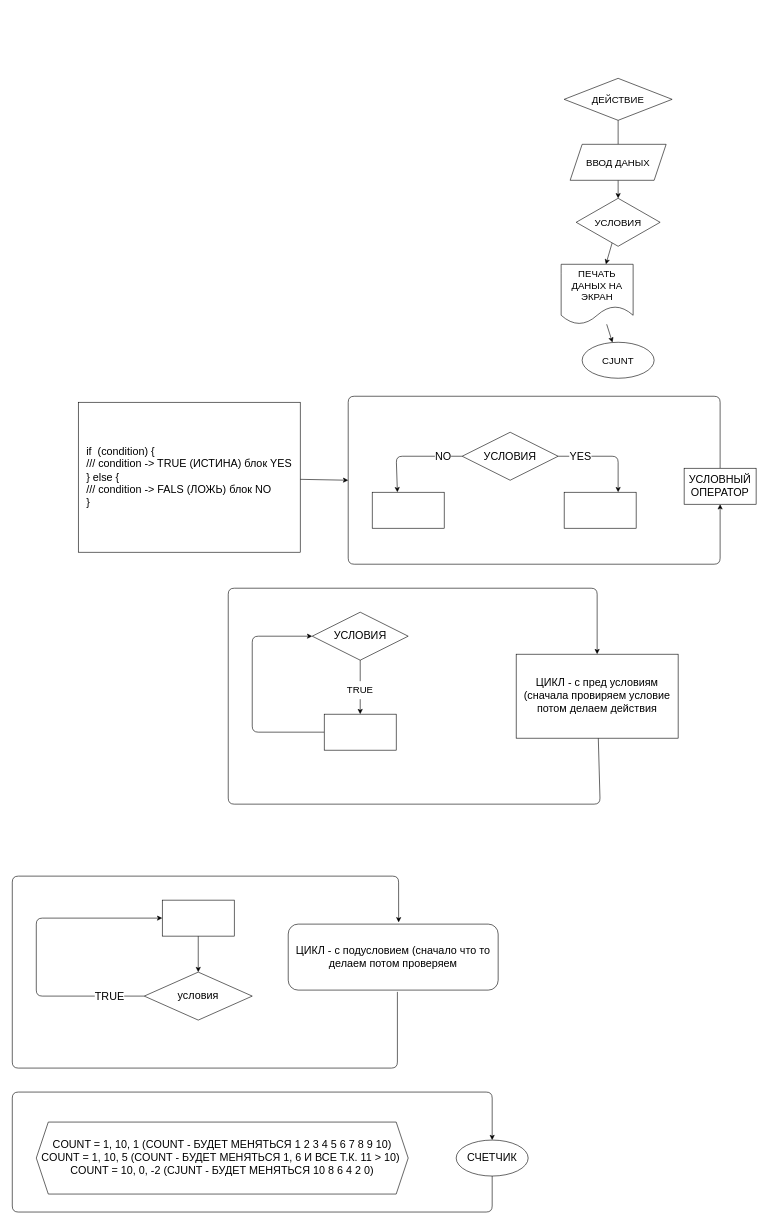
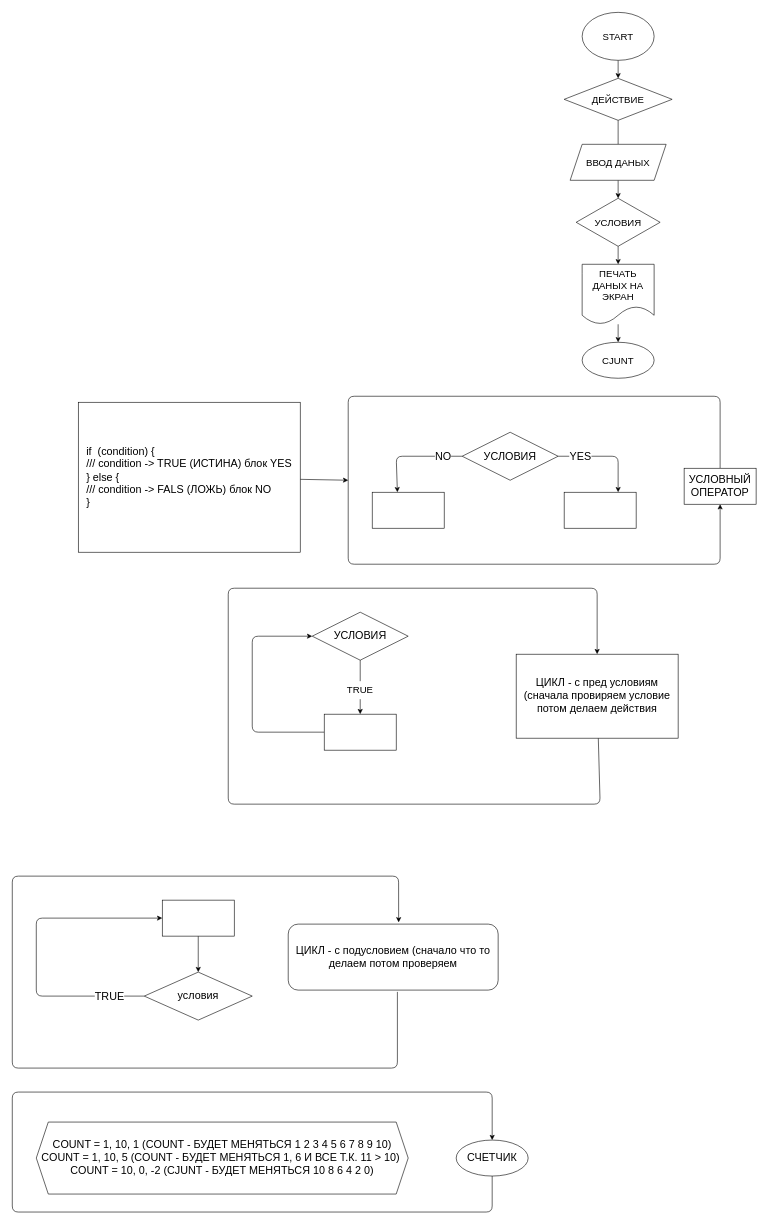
  <mxCell id="0" />
  <mxCell id="1" parent="0" />
+ <mxCell id="2" value="" style="edgeStyle=none;html=1;fontSize=20;" parent="1" source="3" target="5" edge="1"><mxGeometry relative="1" as="geometry" /></mxCell>
+ <mxCell id="3" value="&lt;font size=&quot;3&quot;&gt;START&lt;/font&gt;" style="ellipse;whiteSpace=wrap;html=1;" parent="1" vertex="1"><mxGeometry x="970" y="20" width="120" height="80" as="geometry" /></mxCell>
  <mxCell id="4" value="" style="edgeStyle=none;html=1;fontSize=18;endArrow=none;" parent="1" source="5" target="7" edge="1"><mxGeometry relative="1" as="geometry" /></mxCell>
  <mxCell id="5" value="&lt;font size=&quot;3&quot;&gt;ДЕЙСТВИЕ&lt;/font&gt;" style="rhombus;whiteSpace=wrap;html=1;" parent="1" vertex="1"><mxGeometry x="940" y="130" width="180" height="70" as="geometry" /></mxCell>
  <mxCell id="6" value="" style="edgeStyle=none;html=1;fontSize=18;" parent="1" source="7" target="12" edge="1"><mxGeometry relative="1" as="geometry" /></mxCell>
  <mxCell id="7" value="&lt;font size=&quot;3&quot;&gt;ВВОД ДАНЫХ&lt;/font&gt;" style="shape=parallelogram;perimeter=parallelogramPerimeter;whiteSpace=wrap;html=1;fixedSize=1;" parent="1" vertex="1"><mxGeometry x="950" y="240" width="160" height="60" as="geometry" /></mxCell>
  <mxCell id="8" value="" style="edgeStyle=none;html=1;fontSize=18;" parent="1" source="9" target="10" edge="1"><mxGeometry relative="1" as="geometry" /></mxCell>
- <mxCell id="9" value="&lt;font size=&quot;3&quot;&gt;ПЕЧАТЬ ДАНЫХ НА ЭКРАН&lt;/font&gt;" style="shape=document;whiteSpace=wrap;html=1;boundedLbl=1;" parent="1" vertex="1"><mxGeometry x="935" y="440" width="120" height="100" as="geometry" /></mxCell>
+ <mxCell id="9" value="&lt;font size=&quot;3&quot;&gt;ПЕЧАТЬ ДАНЫХ НА ЭКРАН&lt;/font&gt;" style="shape=document;whiteSpace=wrap;html=1;boundedLbl=1;" parent="1" vertex="1"><mxGeometry x="970" y="440" width="120" height="100" as="geometry" /></mxCell>
  <mxCell id="10" value="&lt;font size=&quot;3&quot;&gt;CJUNT&lt;/font&gt;" style="ellipse;whiteSpace=wrap;html=1;" parent="1" vertex="1"><mxGeometry x="970" y="570" width="120" height="60" as="geometry" /></mxCell>
  <mxCell id="11" value="" style="edgeStyle=none;html=1;fontSize=18;" parent="1" source="12" target="9" edge="1"><mxGeometry relative="1" as="geometry" /></mxCell>
  <mxCell id="12" value="&lt;font size=&quot;3&quot;&gt;УСЛОВИЯ&lt;/font&gt;" style="rhombus;whiteSpace=wrap;html=1;" parent="1" vertex="1"><mxGeometry x="960" y="330" width="140" height="80" as="geometry" /></mxCell>
  <mxCell id="13" value="" style="edgeStyle=none;html=1;fontSize=18;entryX=0.75;entryY=0;entryDx=0;entryDy=0;" parent="1" source="17" target="18" edge="1"><mxGeometry relative="1" as="geometry"><Array as="points"><mxPoint x="1030" y="760" /></Array></mxGeometry></mxCell>
  <mxCell id="14" value="YES" style="edgeLabel;html=1;align=center;verticalAlign=middle;resizable=0;points=[];fontSize=18;" parent="13" vertex="1" connectable="0"><mxGeometry x="-0.55" y="1" relative="1" as="geometry"><mxPoint as="offset" /></mxGeometry></mxCell>
  <mxCell id="15" value="" style="edgeStyle=none;html=1;fontSize=18;entryX=0.35;entryY=0;entryDx=0;entryDy=0;entryPerimeter=0;" parent="1" source="17" target="19" edge="1"><mxGeometry relative="1" as="geometry"><Array as="points"><mxPoint y="760" x="660" /></Array></mxGeometry></mxCell>
  <mxCell id="16" value="NO" style="edgeLabel;html=1;align=center;verticalAlign=middle;resizable=0;points=[];fontSize=18;" parent="15" vertex="1" connectable="0"><mxGeometry x="-0.612" y="-1" relative="1" as="geometry"><mxPoint as="offset" /></mxGeometry></mxCell>
  <mxCell id="17" value="УСЛОВИЯ" style="rhombus;whiteSpace=wrap;html=1;fontSize=18;" parent="1" vertex="1"><mxGeometry x="770" y="720" width="160" height="80" as="geometry" /></mxCell>
  <mxCell id="18" value="" style="whiteSpace=wrap;html=1;fontSize=18;" parent="1" vertex="1"><mxGeometry x="940" y="820" width="120" height="60" as="geometry" /></mxCell>
  <mxCell id="19" value="" style="whiteSpace=wrap;html=1;fontSize=18;" parent="1" vertex="1"><mxGeometry x="620" y="820" width="120" height="60" as="geometry" /></mxCell>
  <mxCell id="20" value="" style="edgeStyle=none;html=1;fontSize=18;" parent="1" source="21" edge="1"><mxGeometry relative="1" as="geometry"><mxPoint x="1200" y="840" as="targetPoint" /><Array as="points"><mxPoint x="1200" y="660" /><mxPoint x="580" y="660" /><mxPoint x="580" y="940" /><mxPoint x="1200" y="940" /></Array></mxGeometry></mxCell>
  <mxCell id="21" value="УСЛОВНЫЙ&lt;br&gt;ОПЕРАТОР" style="rounded=0;whiteSpace=wrap;html=1;fontSize=18;" parent="1" vertex="1"><mxGeometry x="1140" y="780" width="120" height="60" as="geometry" /></mxCell>
  <mxCell id="22" value="" style="edgeStyle=none;html=1;fontSize=18;" parent="1" source="23" edge="1"><mxGeometry relative="1" as="geometry"><mxPoint x="580" y="800" as="targetPoint" /></mxGeometry></mxCell>
  <mxCell id="23" value="&lt;div style=&quot;text-align: justify&quot;&gt;&lt;span&gt;if&amp;nbsp; (condition) {&lt;/span&gt;&lt;/div&gt;&lt;div style=&quot;text-align: justify&quot;&gt;&lt;span&gt;/// condition -&amp;gt; TRUE (ИСТИНА) блок YES&lt;/span&gt;&lt;/div&gt;&lt;div style=&quot;text-align: justify&quot;&gt;&lt;span&gt;} else {&lt;/span&gt;&lt;/div&gt;&lt;div style=&quot;text-align: justify&quot;&gt;&lt;span&gt;/// condition -&amp;gt; FALS (ЛОЖЬ) блок NO&lt;/span&gt;&lt;/div&gt;&lt;div style=&quot;text-align: justify&quot;&gt;&lt;span&gt;}&lt;/span&gt;&lt;/div&gt;" style="rounded=0;whiteSpace=wrap;html=1;fontSize=18;align=center;" parent="1" vertex="1"><mxGeometry x="130" y="670" width="370" height="250" as="geometry" /></mxCell>
  <mxCell id="24" value="" style="edgeStyle=none;html=1;startArrow=none;" edge="1" parent="1" source="28" target="27"><mxGeometry relative="1" as="geometry" /></mxCell>
  <mxCell id="25" value="УСЛОВИЯ" style="rhombus;whiteSpace=wrap;html=1;fontSize=18;" vertex="1" parent="1"><mxGeometry x="520" y="1020" width="160" height="80" as="geometry" /></mxCell>
  <mxCell id="26" value="" style="edgeStyle=none;html=1;fontSize=18;entryX=0;entryY=0.5;entryDx=0;entryDy=0;" edge="1" parent="1" source="27" target="25"><mxGeometry relative="1" as="geometry"><mxPoint x="600" y="1210" as="targetPoint" /><Array as="points"><mxPoint x="420" y="1220" /><mxPoint x="420" y="1060" /></Array></mxGeometry></mxCell>
  <mxCell id="27" value="" style="whiteSpace=wrap;html=1;fontSize=18;" vertex="1" parent="1"><mxGeometry x="540" y="1190" width="120" height="60" as="geometry" /></mxCell>
  <mxCell id="28" value="&lt;font size=&quot;3&quot;&gt;TRUE&lt;/font&gt;" style="text;html=1;strokeColor=none;fillColor=none;align=center;verticalAlign=middle;whiteSpace=wrap;rounded=0;" vertex="1" parent="1"><mxGeometry x="570" y="1135" width="60" height="30" as="geometry" /></mxCell>
  <mxCell id="29" value="" style="edgeStyle=none;html=1;endArrow=none;" edge="1" parent="1" source="25" target="28"><mxGeometry relative="1" as="geometry"><mxPoint x="740" y="1090" as="sourcePoint" /><mxPoint x="740" y="1180" as="targetPoint" /></mxGeometry></mxCell>
  <mxCell id="30" value="" style="edgeStyle=none;html=1;fontSize=18;entryX=0.5;entryY=0;entryDx=0;entryDy=0;" edge="1" parent="1" source="31" target="31"><mxGeometry relative="1" as="geometry"><mxPoint x="980" y="980" as="targetPoint" /><Array as="points"><mxPoint x="1000" y="1340" /><mxPoint x="380" y="1340" /><mxPoint x="380" y="980" /><mxPoint x="995" y="980" /></Array></mxGeometry></mxCell>
  <mxCell id="31" value="ЦИКЛ - с пред условиям (сначала провиряем условие потом делаем действия" style="rounded=0;whiteSpace=wrap;html=1;fontSize=18;" vertex="1" parent="1"><mxGeometry x="860" y="1090" width="270" height="140" as="geometry" /></mxCell>
  <mxCell id="32" value="" style="edgeStyle=none;html=1;fontSize=18;" edge="1" parent="1" source="33" target="36"><mxGeometry relative="1" as="geometry" /></mxCell>
  <mxCell id="33" value="" style="rounded=0;whiteSpace=wrap;html=1;fontSize=18;" vertex="1" parent="1"><mxGeometry x="270" y="1500" width="120" height="60" as="geometry" /></mxCell>
  <mxCell id="34" value="" style="edgeStyle=none;html=1;fontSize=18;entryX=0;entryY=0.5;entryDx=0;entryDy=0;" edge="1" parent="1" source="36" target="33"><mxGeometry relative="1" as="geometry"><mxPoint x="50" y="1435" as="targetPoint" /><Array as="points"><mxPoint x="60" y="1660" /><mxPoint x="60" y="1530" /></Array></mxGeometry></mxCell>
  <mxCell id="35" value="TRUE" style="edgeLabel;html=1;align=center;verticalAlign=middle;resizable=0;points=[];fontSize=18;" vertex="1" connectable="0" parent="34"><mxGeometry x="-0.727" y="2" relative="1" as="geometry"><mxPoint x="12" y="-2" as="offset" /></mxGeometry></mxCell>
  <mxCell id="36" value="условия" style="rhombus;whiteSpace=wrap;html=1;fontSize=18;rounded=0;" vertex="1" parent="1"><mxGeometry x="240" y="1620" width="180" height="80" as="geometry" /></mxCell>
  <mxCell id="37" value="ЦИКЛ - с подусловием (сначало что то делаем потом проверяем" style="rounded=1;whiteSpace=wrap;html=1;fontSize=18;" vertex="1" parent="1"><mxGeometry x="480" y="1540" width="350" height="110" as="geometry" /></mxCell>
  <mxCell id="38" value="COUNT = 1, 10, 1 (COUNT - БУДЕТ МЕНЯТЬСЯ 1 2 3 4 5 6 7 8 9 10)&lt;br&gt;COUNT = 1, 10, 5 (COUNT - БУДЕТ МЕНЯТЬСЯ 1, 6 И ВСЕ Т.К. 11 &amp;gt; 10)&amp;nbsp;&lt;br&gt;COUNT = 10, 0, -2 (CJUNT - БУДЕТ МЕНЯТЬСЯ 10 8 6 4 2 0)" style="shape=hexagon;perimeter=hexagonPerimeter2;whiteSpace=wrap;html=1;fixedSize=1;fontSize=18;" vertex="1" parent="1"><mxGeometry x="60" y="1870" width="620" height="120" as="geometry" /></mxCell>
  <mxCell id="39" value="" style="endArrow=classic;html=1;fontSize=18;exitX=0.52;exitY=1.027;exitDx=0;exitDy=0;exitPerimeter=0;entryX=0.526;entryY=-0.027;entryDx=0;entryDy=0;entryPerimeter=0;" edge="1" parent="1" source="37" target="37"><mxGeometry width="50" height="50" relative="1" as="geometry"><mxPoint x="530" y="1620" as="sourcePoint" /><mxPoint x="662" y="1460" as="targetPoint" /><Array as="points"><mxPoint x="662" y="1780" /><mxPoint x="20" y="1780" /><mxPoint x="20" y="1460" /><mxPoint x="664" y="1460" /></Array></mxGeometry></mxCell>
  <mxCell id="40" value="" style="edgeStyle=none;html=1;fontSize=18;entryX=0.5;entryY=0;entryDx=0;entryDy=0;" edge="1" parent="1" source="41" target="41"><mxGeometry relative="1" as="geometry"><mxPoint x="820" y="1820" as="targetPoint" /><Array as="points"><mxPoint x="820" y="2020" /><mxPoint x="20" y="2020" /><mxPoint x="20" y="1820" /><mxPoint x="820" y="1820" /></Array></mxGeometry></mxCell>
  <mxCell id="41" value="СЧЕТЧИК" style="ellipse;whiteSpace=wrap;html=1;fontSize=18;" vertex="1" parent="1"><mxGeometry x="760" y="1900" width="120" height="60" as="geometry" /></mxCell>
